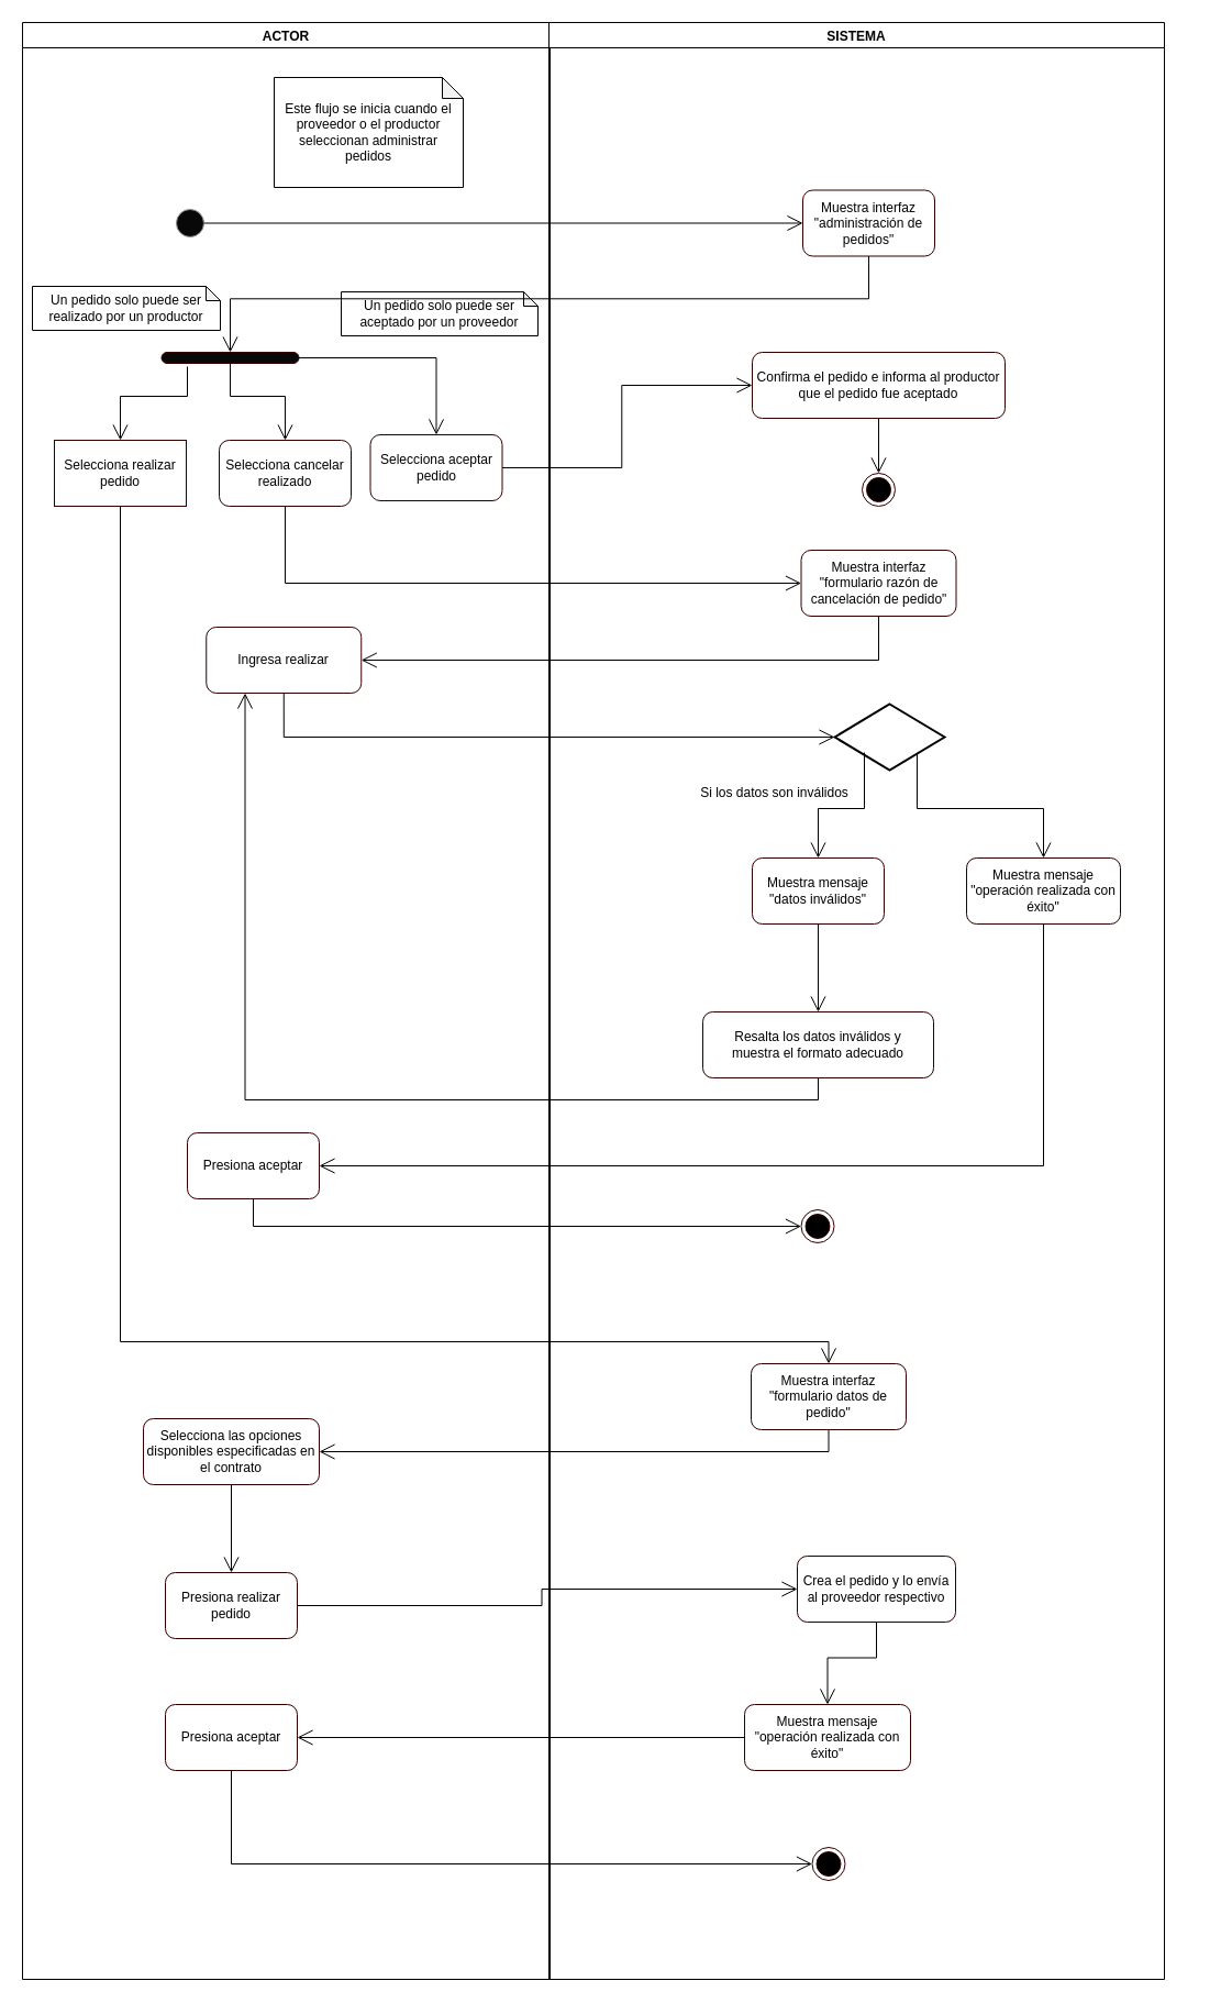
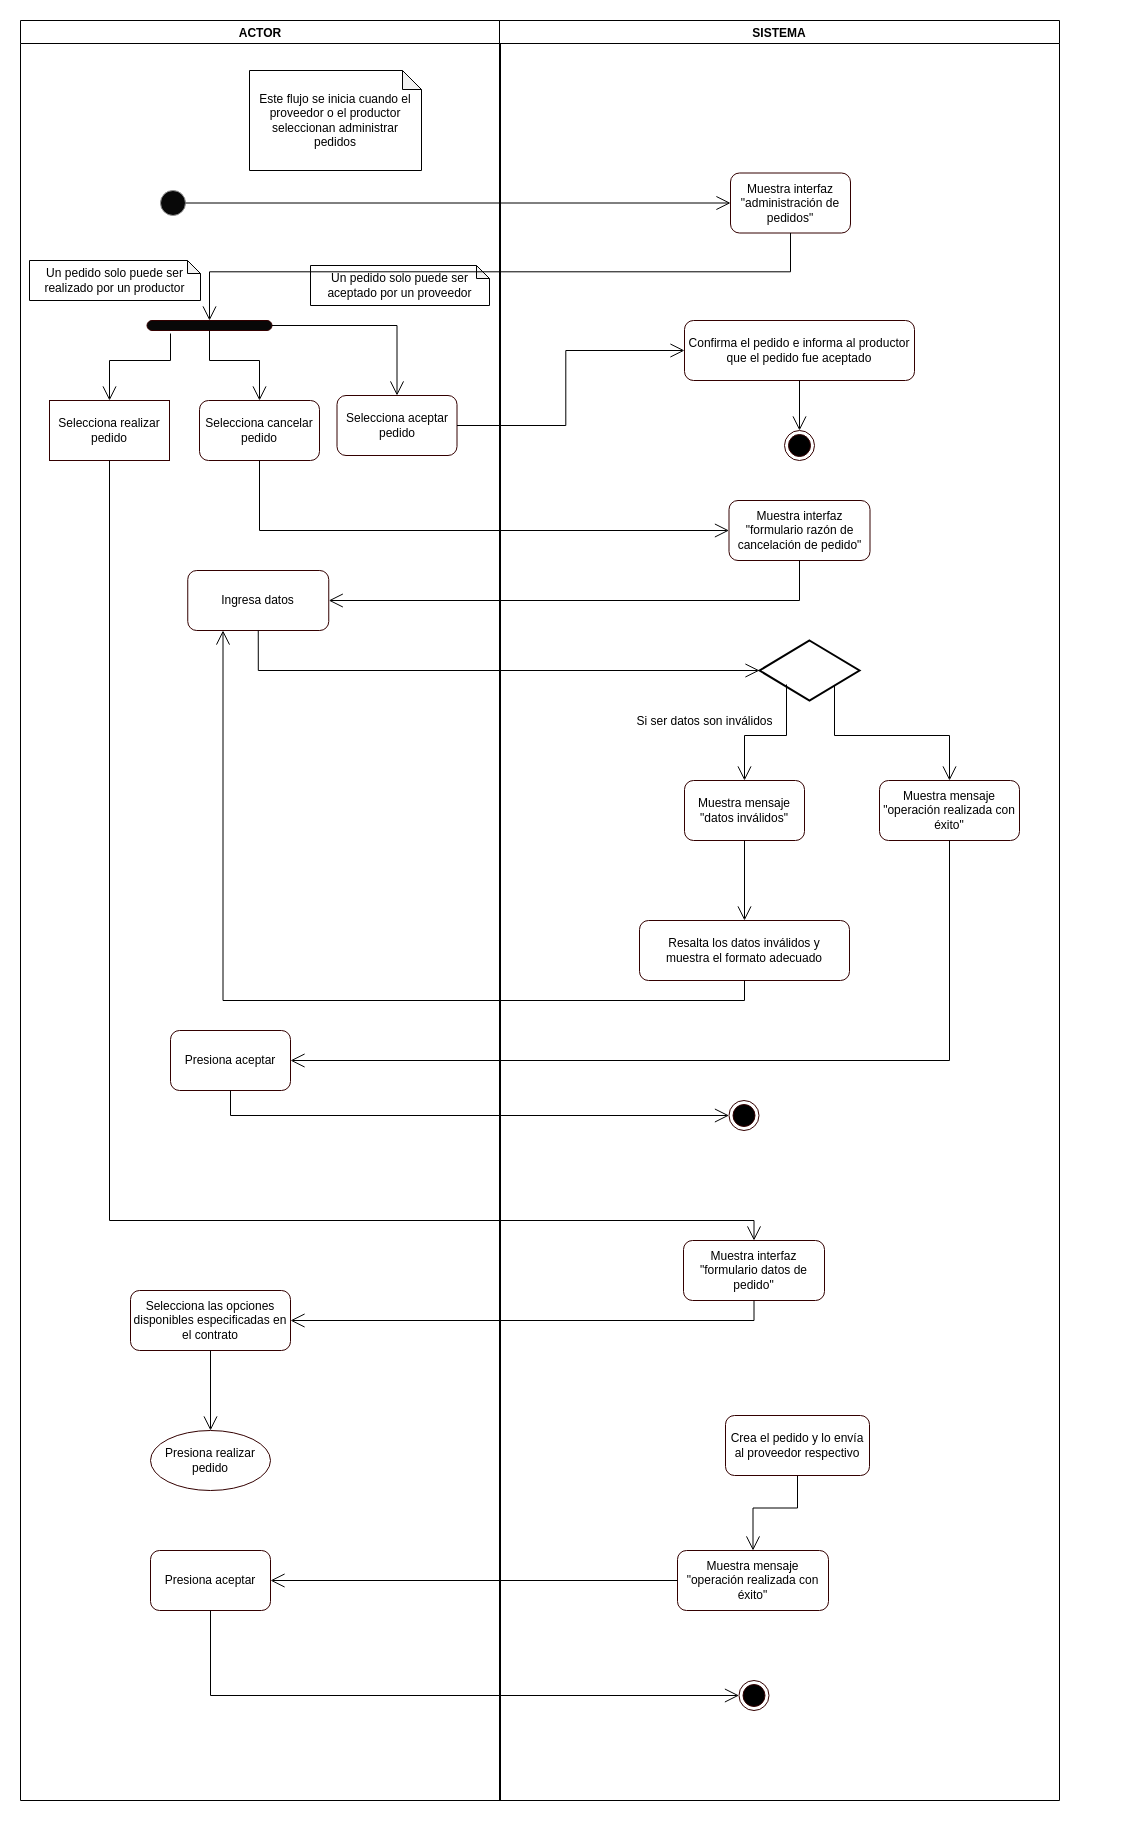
  <mxCell id="0" />
  <mxCell id="1" parent="0" />
  <mxCell id="2" value="ACTOR" style="swimlane;gradientColor=none;" parent="1" vertex="1"><mxGeometry x="20" y="20" width="480" height="1780" as="geometry" /></mxCell>
  <mxCell id="3" value="" style="ellipse;whiteSpace=wrap;html=1;aspect=fixed;strokeColor=#919191;fillColor=#080808;gradientColor=none;" parent="2" vertex="1"><mxGeometry x="140" y="170" width="25" height="25" as="geometry" /></mxCell>
  <mxCell id="4" value="Este flujo se inicia cuando el proveedor o el productor seleccionan administrar pedidos" style="shape=note;whiteSpace=wrap;html=1;backgroundOutline=1;darkOpacity=0.05;size=19;" parent="2" vertex="1"><mxGeometry x="229" y="50" width="172" height="100" as="geometry" /></mxCell>
  <mxCell id="5" value="" style="group" parent="2" vertex="1" connectable="0"><mxGeometry x="29" y="300" width="417.5" height="270" as="geometry" /></mxCell>
  <mxCell id="6" value="" style="group" parent="5" vertex="1" connectable="0"><mxGeometry width="417.5" height="140" as="geometry" /></mxCell>
  <mxCell id="7" value="" style="rounded=1;whiteSpace=wrap;html=1;strokeColor=#330000;fillColor=#080808;gradientColor=none;arcSize=50;" parent="6" vertex="1"><mxGeometry x="97.5" width="125" height="10" as="geometry" /></mxCell>
  <mxCell id="8" style="edgeStyle=orthogonalEdgeStyle;rounded=0;orthogonalLoop=1;jettySize=auto;html=1;exitX=0.5;exitY=0;exitDx=0;exitDy=0;entryX=0.188;entryY=1.3;entryDx=0;entryDy=0;entryPerimeter=0;startArrow=open;startFill=0;startSize=12;endArrow=none;endFill=0;endSize=12;targetPerimeterSpacing=0;" parent="6" source="9" target="7" edge="1"><mxGeometry relative="1" as="geometry" /></mxCell>
  <mxCell id="9" value="Selecciona realizar pedido" style="whiteSpace=wrap;html=1;strokeColor=#330000;fillColor=#FFFFFF;gradientColor=none;rounded=0;" parent="6" vertex="1"><mxGeometry y="80" width="120" height="60" as="geometry" /></mxCell>
  <mxCell id="10" style="edgeStyle=orthogonalEdgeStyle;rounded=0;orthogonalLoop=1;jettySize=auto;html=1;exitX=0.5;exitY=0;exitDx=0;exitDy=0;entryX=0.5;entryY=1;entryDx=0;entryDy=0;startArrow=open;startFill=0;startSize=12;endArrow=none;endFill=0;endSize=12;targetPerimeterSpacing=0;" parent="6" source="11" target="7" edge="1"><mxGeometry relative="1" as="geometry" /></mxCell>
- <mxCell id="11" value="Selecciona cancelar realizado" style="rounded=1;whiteSpace=wrap;html=1;strokeColor=#330000;fillColor=#FFFFFF;gradientColor=none;" parent="6" vertex="1"><mxGeometry x="150" y="80" width="120" height="60" as="geometry" /></mxCell>
+ <mxCell id="11" value="Selecciona cancelar pedido" style="rounded=1;whiteSpace=wrap;html=1;strokeColor=#330000;fillColor=#FFFFFF;gradientColor=none;" parent="6" vertex="1"><mxGeometry x="150" y="80" width="120" height="60" as="geometry" /></mxCell>
  <mxCell id="12" style="edgeStyle=orthogonalEdgeStyle;rounded=0;orthogonalLoop=1;jettySize=auto;html=1;exitX=0.5;exitY=0;exitDx=0;exitDy=0;entryX=1;entryY=0.5;entryDx=0;entryDy=0;startArrow=open;startFill=0;startSize=12;endArrow=none;endFill=0;endSize=12;targetPerimeterSpacing=0;" parent="6" source="13" target="7" edge="1"><mxGeometry relative="1" as="geometry" /></mxCell>
  <mxCell id="13" value="Selecciona aceptar pedido" style="rounded=1;whiteSpace=wrap;html=1;strokeColor=#330000;fillColor=#FFFFFF;gradientColor=none;" parent="6" vertex="1"><mxGeometry x="287.5" y="75" width="120" height="60" as="geometry" /></mxCell>
  <mxCell id="14" value="Selecciona las opciones disponibles especificadas en el contrato" style="rounded=1;whiteSpace=wrap;html=1;strokeColor=#330000;fillColor=#FFFFFF;gradientColor=none;" parent="2" vertex="1"><mxGeometry x="110" y="1270" width="160" height="60" as="geometry" /></mxCell>
- <mxCell id="15" value="Ingresa realizar" style="rounded=1;whiteSpace=wrap;html=1;strokeColor=#330000;fillColor=#FFFFFF;gradientColor=none;" vertex="1" parent="2"><mxGeometry x="167.25" y="550" width="141" height="60" as="geometry" /></mxCell>
+ <mxCell id="15" value="Ingresa datos" style="rounded=1;whiteSpace=wrap;html=1;strokeColor=#330000;fillColor=#FFFFFF;gradientColor=none;" vertex="1" parent="2"><mxGeometry x="167.25" y="550" width="141" height="60" as="geometry" /></mxCell>
  <mxCell id="16" value="Presiona aceptar" style="rounded=1;whiteSpace=wrap;html=1;strokeColor=#330000;fillColor=#FFFFFF;gradientColor=none;" vertex="1" parent="2"><mxGeometry x="150" y="1010" width="120" height="60" as="geometry" /></mxCell>
  <mxCell id="17" value="Un pedido solo puede ser aceptado por un proveedor" style="shape=note;whiteSpace=wrap;html=1;backgroundOutline=1;darkOpacity=0.05;size=13;" vertex="1" parent="2"><mxGeometry x="290" y="245" width="179" height="40" as="geometry" /></mxCell>
  <mxCell id="18" value="Un pedido solo puede ser realizado por un productor" style="shape=note;whiteSpace=wrap;html=1;backgroundOutline=1;darkOpacity=0.05;size=13;" vertex="1" parent="2"><mxGeometry x="9" y="240" width="171" height="40" as="geometry" /></mxCell>
  <mxCell id="19" style="edgeStyle=orthogonalEdgeStyle;rounded=0;orthogonalLoop=1;jettySize=auto;html=1;exitX=0.5;exitY=0;exitDx=0;exitDy=0;entryX=0.5;entryY=1;entryDx=0;entryDy=0;startArrow=open;startFill=0;startSize=12;endArrow=none;endFill=0;endSize=6;" edge="1" parent="2" source="20" target="14"><mxGeometry relative="1" as="geometry" /></mxCell>
- <mxCell id="20" value="Presiona realizar pedido" style="rounded=1;whiteSpace=wrap;html=1;strokeColor=#330000;fillColor=#FFFFFF;gradientColor=none;" vertex="1" parent="2"><mxGeometry x="130" y="1410" width="120" height="60" as="geometry" /></mxCell>
+ <mxCell id="20" value="Presiona realizar pedido" style="ellipse;whiteSpace=wrap;html=1;strokeColor=#330000;fillColor=#FFFFFF;gradientColor=none;" vertex="1" parent="2"><mxGeometry x="130" y="1410" width="120" height="60" as="geometry" /></mxCell>
  <mxCell id="21" value="Presiona aceptar" style="rounded=1;whiteSpace=wrap;html=1;strokeColor=#330000;fillColor=#FFFFFF;gradientColor=none;" vertex="1" parent="2"><mxGeometry x="130" y="1530" width="120" height="60" as="geometry" /></mxCell>
  <mxCell id="22" value="SISTEMA" style="swimlane;gradientColor=none;" parent="1" vertex="1"><mxGeometry x="499" y="20" width="560" height="1780" as="geometry" /></mxCell>
  <mxCell id="23" value="Muestra interfaz &quot;administración de pedidos&quot;" style="rounded=1;whiteSpace=wrap;html=1;strokeColor=#330000;fillColor=#FFFFFF;gradientColor=none;" parent="22" vertex="1"><mxGeometry x="231" y="152.5" width="120" height="60" as="geometry" /></mxCell>
  <mxCell id="24" value="" style="ellipse;html=1;shape=endState;fillColor=#000000;strokeColor=#330000;" parent="22" vertex="1"><mxGeometry x="239.5" y="1660" width="30" height="30" as="geometry" /></mxCell>
  <mxCell id="25" value="Muestra interfaz &quot;formulario datos de pedido&quot;" style="rounded=1;whiteSpace=wrap;html=1;strokeColor=#330000;fillColor=#FFFFFF;gradientColor=none;" parent="22" vertex="1"><mxGeometry x="184" y="1220" width="141" height="60" as="geometry" /></mxCell>
  <mxCell id="26" value="Confirma el pedido e informa al productor que el pedido fue aceptado" style="rounded=1;whiteSpace=wrap;html=1;strokeColor=#330000;fillColor=#FFFFFF;gradientColor=none;" parent="22" vertex="1"><mxGeometry x="185" y="300" width="230" height="60" as="geometry" /></mxCell>
  <mxCell id="27" style="edgeStyle=orthogonalEdgeStyle;rounded=0;orthogonalLoop=1;jettySize=auto;html=1;exitX=0.5;exitY=0;exitDx=0;exitDy=0;entryX=0.5;entryY=1;entryDx=0;entryDy=0;startArrow=open;startFill=0;startSize=12;endArrow=none;endFill=0;endSize=6;" edge="1" parent="22" source="28" target="26"><mxGeometry relative="1" as="geometry" /></mxCell>
  <mxCell id="28" value="" style="ellipse;html=1;shape=endState;fillColor=#000000;strokeColor=#330000;" vertex="1" parent="22"><mxGeometry x="285" y="410" width="30" height="30" as="geometry" /></mxCell>
  <mxCell id="29" value="Muestra interfaz &quot;formulario razón de cancelación de pedido&quot;" style="rounded=1;whiteSpace=wrap;html=1;strokeColor=#330000;fillColor=#FFFFFF;gradientColor=none;" vertex="1" parent="22"><mxGeometry x="229.5" y="480" width="141" height="60" as="geometry" /></mxCell>
  <mxCell id="30" value="" style="group" vertex="1" connectable="0" parent="22"><mxGeometry x="130" y="620" width="470" height="340" as="geometry" /></mxCell>
  <mxCell id="31" value="" style="strokeWidth=2;html=1;shape=mxgraph.flowchart.decision;whiteSpace=wrap;fillColor=#FFFFFF;gradientColor=none;" vertex="1" parent="30"><mxGeometry x="130" width="100" height="60" as="geometry" /></mxCell>
  <mxCell id="32" style="edgeStyle=orthogonalEdgeStyle;rounded=0;orthogonalLoop=1;jettySize=auto;html=1;exitX=0.5;exitY=0;exitDx=0;exitDy=0;entryX=0.27;entryY=0.733;entryDx=0;entryDy=0;entryPerimeter=0;startArrow=open;startFill=0;startSize=12;endArrow=none;endFill=0;endSize=12;targetPerimeterSpacing=0;" edge="1" parent="30" source="33" target="31"><mxGeometry relative="1" as="geometry" /></mxCell>
  <mxCell id="33" value="Muestra mensaje &quot;datos inválidos&quot;" style="rounded=1;whiteSpace=wrap;html=1;strokeColor=#330000;fillColor=#FFFFFF;gradientColor=none;" vertex="1" parent="30"><mxGeometry x="55" y="140" width="120" height="60" as="geometry" /></mxCell>
  <mxCell id="34" style="edgeStyle=orthogonalEdgeStyle;rounded=0;orthogonalLoop=1;jettySize=auto;html=1;exitX=0.5;exitY=0;exitDx=0;exitDy=0;entryX=0.75;entryY=0.75;entryDx=0;entryDy=0;entryPerimeter=0;startArrow=open;startFill=0;startSize=12;endArrow=none;endFill=0;endSize=12;targetPerimeterSpacing=0;" edge="1" parent="30" source="35" target="31"><mxGeometry relative="1" as="geometry" /></mxCell>
  <mxCell id="35" value="Muestra mensaje &quot;operación realizada con éxito&quot;" style="rounded=1;whiteSpace=wrap;html=1;strokeColor=#330000;fillColor=#FFFFFF;gradientColor=none;" vertex="1" parent="30"><mxGeometry x="250" y="140" width="140" height="60" as="geometry" /></mxCell>
- <mxCell id="36" value="Si los datos son inválidos" style="text;html=1;align=center;verticalAlign=middle;resizable=0;points=[];autosize=1;" vertex="1" parent="30"><mxGeometry y="71" width="150" height="20" as="geometry" /></mxCell>
+ <mxCell id="36" value="Si ser datos son inválidos" style="text;html=1;align=center;verticalAlign=middle;resizable=0;points=[];autosize=1;" vertex="1" parent="30"><mxGeometry y="71" width="150" height="20" as="geometry" /></mxCell>
  <mxCell id="37" style="edgeStyle=orthogonalEdgeStyle;rounded=0;orthogonalLoop=1;jettySize=auto;html=1;exitX=0.5;exitY=0;exitDx=0;exitDy=0;entryX=0.5;entryY=1;entryDx=0;entryDy=0;startArrow=open;startFill=0;startSize=12;endArrow=none;endFill=0;endSize=12;targetPerimeterSpacing=0;" edge="1" parent="30" source="38" target="33"><mxGeometry relative="1" as="geometry" /></mxCell>
  <mxCell id="38" value="Resalta los datos inválidos y&lt;br/&gt;muestra el formato adecuado" style="rounded=1;whiteSpace=wrap;html=1;strokeColor=#330000;fillColor=#FFFFFF;gradientColor=none;" vertex="1" parent="30"><mxGeometry x="10" y="280" width="210" height="60" as="geometry" /></mxCell>
  <mxCell id="39" value="" style="ellipse;html=1;shape=endState;fillColor=#000000;strokeColor=#330000;" vertex="1" parent="22"><mxGeometry x="229.5" y="1080" width="30" height="30" as="geometry" /></mxCell>
  <mxCell id="40" style="edgeStyle=orthogonalEdgeStyle;rounded=0;orthogonalLoop=1;jettySize=auto;html=1;exitX=0.5;exitY=0;exitDx=0;exitDy=0;entryX=0.5;entryY=1;entryDx=0;entryDy=0;startArrow=open;startFill=0;startSize=12;endArrow=none;endFill=0;endSize=6;" edge="1" parent="22" source="41" target="42"><mxGeometry relative="1" as="geometry" /></mxCell>
  <mxCell id="41" value="Muestra mensaje &quot;operación realizada con éxito&quot;" style="rounded=1;whiteSpace=wrap;html=1;strokeColor=#330000;fillColor=#FFFFFF;gradientColor=none;" vertex="1" parent="22"><mxGeometry x="178" y="1530" width="151" height="60" as="geometry" /></mxCell>
  <mxCell id="42" value="Crea el pedido y lo envía al proveedor respectivo" style="rounded=1;whiteSpace=wrap;html=1;strokeColor=#330000;fillColor=#FFFFFF;gradientColor=none;" vertex="1" parent="22"><mxGeometry x="226" y="1395" width="144" height="60" as="geometry" /></mxCell>
  <mxCell id="43" style="edgeStyle=orthogonalEdgeStyle;rounded=0;orthogonalLoop=1;jettySize=auto;html=1;exitX=1;exitY=0.5;exitDx=0;exitDy=0;entryX=0;entryY=0.5;entryDx=0;entryDy=0;endSize=12;endArrow=open;endFill=0;" parent="1" source="3" target="23" edge="1"><mxGeometry relative="1" as="geometry" /></mxCell>
  <mxCell id="44" style="edgeStyle=orthogonalEdgeStyle;rounded=0;orthogonalLoop=1;jettySize=auto;html=1;exitX=0.5;exitY=1;exitDx=0;exitDy=0;entryX=0.5;entryY=0;entryDx=0;entryDy=0;endArrow=open;endFill=0;endSize=12;" parent="1" source="23" target="7" edge="1"><mxGeometry relative="1" as="geometry" /></mxCell>
  <mxCell id="45" style="edgeStyle=orthogonalEdgeStyle;rounded=0;orthogonalLoop=1;jettySize=auto;html=1;startArrow=open;startFill=0;startSize=12;endArrow=none;endFill=0;endSize=12;targetPerimeterSpacing=0;exitX=0;exitY=0.5;exitDx=0;exitDy=0;" parent="1" source="29" target="11" edge="1"><mxGeometry relative="1" as="geometry"><mxPoint x="689" y="610" as="sourcePoint" /></mxGeometry></mxCell>
  <mxCell id="46" style="edgeStyle=orthogonalEdgeStyle;rounded=0;orthogonalLoop=1;jettySize=auto;html=1;exitX=0.5;exitY=1;exitDx=0;exitDy=0;endArrow=open;endFill=0;endSize=12;" parent="1" source="25" target="14" edge="1"><mxGeometry relative="1" as="geometry" /></mxCell>
  <mxCell id="47" style="edgeStyle=orthogonalEdgeStyle;rounded=0;orthogonalLoop=1;jettySize=auto;html=1;exitX=0.5;exitY=1;exitDx=0;exitDy=0;endArrow=open;endFill=0;endSize=12;entryX=0.5;entryY=0;entryDx=0;entryDy=0;" parent="1" source="9" target="25" edge="1"><mxGeometry relative="1" as="geometry"><Array as="points"><mxPoint x="109" y="1220" /><mxPoint x="753" y="1220" /></Array></mxGeometry></mxCell>
  <mxCell id="48" style="edgeStyle=orthogonalEdgeStyle;rounded=0;orthogonalLoop=1;jettySize=auto;html=1;exitX=0;exitY=0.5;exitDx=0;exitDy=0;entryX=1;entryY=0.5;entryDx=0;entryDy=0;startArrow=open;startFill=0;startSize=12;endArrow=none;endFill=0;endSize=6;" edge="1" parent="1" source="26" target="13"><mxGeometry relative="1" as="geometry" /></mxCell>
  <mxCell id="49" style="edgeStyle=orthogonalEdgeStyle;rounded=0;orthogonalLoop=1;jettySize=auto;html=1;exitX=1;exitY=0.5;exitDx=0;exitDy=0;entryX=0.5;entryY=1;entryDx=0;entryDy=0;startArrow=open;startFill=0;startSize=12;endArrow=none;endFill=0;endSize=6;" edge="1" parent="1" source="15" target="29"><mxGeometry relative="1" as="geometry" /></mxCell>
  <mxCell id="50" style="edgeStyle=orthogonalEdgeStyle;rounded=0;orthogonalLoop=1;jettySize=auto;html=1;exitX=0;exitY=0.5;exitDx=0;exitDy=0;exitPerimeter=0;entryX=0.5;entryY=1;entryDx=0;entryDy=0;startArrow=open;startFill=0;startSize=12;endArrow=none;endFill=0;endSize=6;" edge="1" parent="1" source="31" target="15"><mxGeometry relative="1" as="geometry" /></mxCell>
  <mxCell id="51" style="edgeStyle=orthogonalEdgeStyle;rounded=0;orthogonalLoop=1;jettySize=auto;html=1;exitX=0.25;exitY=1;exitDx=0;exitDy=0;entryX=0.5;entryY=1;entryDx=0;entryDy=0;startArrow=open;startFill=0;startSize=12;endArrow=none;endFill=0;endSize=6;" edge="1" parent="1" source="15" target="38"><mxGeometry relative="1" as="geometry" /></mxCell>
  <mxCell id="52" style="edgeStyle=orthogonalEdgeStyle;rounded=0;orthogonalLoop=1;jettySize=auto;html=1;exitX=0;exitY=0.5;exitDx=0;exitDy=0;entryX=0.5;entryY=1;entryDx=0;entryDy=0;startArrow=open;startFill=0;startSize=12;endArrow=none;endFill=0;endSize=6;" edge="1" parent="1" source="39" target="16"><mxGeometry relative="1" as="geometry" /></mxCell>
  <mxCell id="53" style="edgeStyle=orthogonalEdgeStyle;rounded=0;orthogonalLoop=1;jettySize=auto;html=1;exitX=1;exitY=0.5;exitDx=0;exitDy=0;entryX=0.5;entryY=1;entryDx=0;entryDy=0;startArrow=open;startFill=0;startSize=12;endArrow=none;endFill=0;endSize=6;" edge="1" parent="1" source="16" target="35"><mxGeometry relative="1" as="geometry" /></mxCell>
- <mxCell id="54" style="edgeStyle=orthogonalEdgeStyle;rounded=0;orthogonalLoop=1;jettySize=auto;html=1;exitX=0;exitY=0.5;exitDx=0;exitDy=0;entryX=1;entryY=0.5;entryDx=0;entryDy=0;startArrow=open;startFill=0;startSize=12;endArrow=none;endFill=0;endSize=6;" edge="1" parent="1" source="42" target="20"><mxGeometry relative="1" as="geometry" /></mxCell>
  <mxCell id="55" style="edgeStyle=orthogonalEdgeStyle;rounded=0;orthogonalLoop=1;jettySize=auto;html=1;exitX=1;exitY=0.5;exitDx=0;exitDy=0;entryX=0;entryY=0.5;entryDx=0;entryDy=0;startArrow=open;startFill=0;startSize=12;endArrow=none;endFill=0;endSize=6;" edge="1" parent="1" source="21" target="41"><mxGeometry relative="1" as="geometry" /></mxCell>
  <mxCell id="56" style="edgeStyle=orthogonalEdgeStyle;rounded=0;orthogonalLoop=1;jettySize=auto;html=1;exitX=0;exitY=0.5;exitDx=0;exitDy=0;entryX=0.5;entryY=1;entryDx=0;entryDy=0;startArrow=open;startFill=0;startSize=12;endArrow=none;endFill=0;endSize=6;" edge="1" parent="1" source="24" target="21"><mxGeometry relative="1" as="geometry" /></mxCell>
